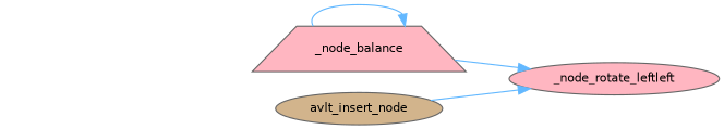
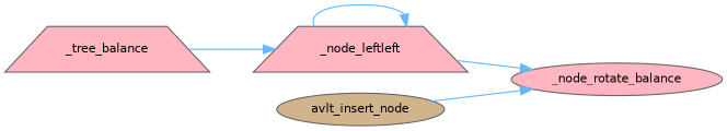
  digraph {
    rankdir=RL
    node [color=grey40 fillcolor=lightpink fontname=Helvetica fontsize=10 shape=ellipse style=filled]
    edge [color=steelblue1 dir=back fontname=Helvetica fontsize=10 labelfontname=Helvetica labelfontsize=10 style=solid]
-   n1 [color=gray40 fontcolor=black height=0.2 label=_node_rotate_leftleft width=0.4]
-   n2 [height=0.2 label=_node_balance shape=trapezium width=0.4]
+   n1 [color=gray40 fontcolor=black height=0.2 label=_node_rotate_balance width=0.4]
+   n2 [height=0.2 label=_node_leftleft shape=trapezium width=0.4]
    n3 [fillcolor=tan height=0.2 label=avlt_insert_node width=0.4]
+   n4 [height=0.2 label=_tree_balance shape=trapezium width=0.4]
    n1 -> n2
    n1 -> n3
    n2 -> n2
+   n2 -> n4
  }
